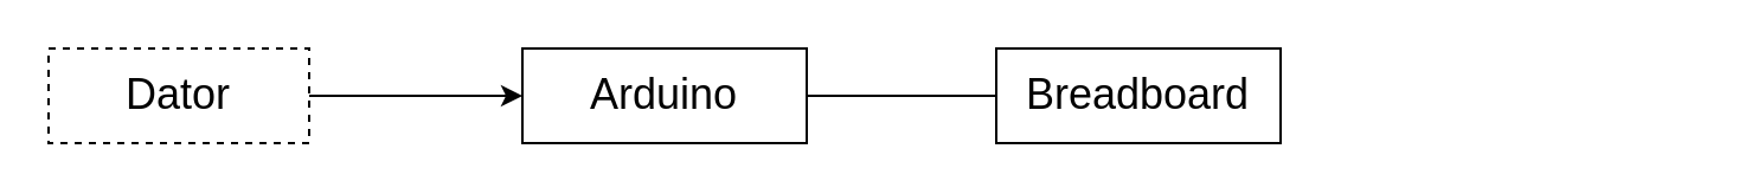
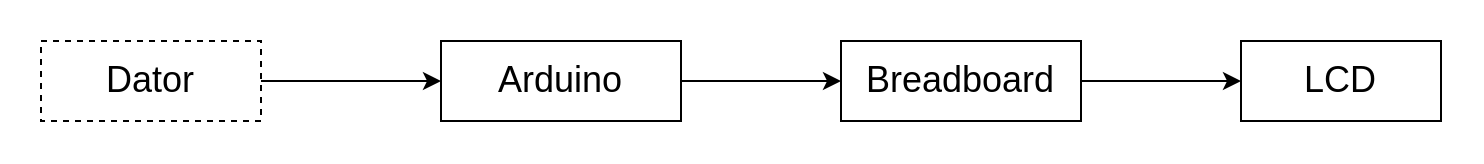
  <mxCell id="0" />
  <mxCell id="1" parent="0" />
  <mxCell id="2" style="edgeStyle=orthogonalEdgeStyle;rounded=0;orthogonalLoop=1;jettySize=auto;html=1;exitX=1;exitY=0.5;exitDx=0;exitDy=0;entryX=0;entryY=0.5;entryDx=0;entryDy=0;fontSize=18;" edge="1" parent="1" source="3" target="5"><mxGeometry relative="1" as="geometry" /></mxCell>
  <mxCell id="3" value="&lt;font style=&quot;font-size: 18px&quot;&gt;Dator&lt;/font&gt;" style="rounded=0;whiteSpace=wrap;html=1;dashed=1;" vertex="1" parent="1"><mxGeometry x="20" y="20" width="110" height="40" as="geometry" /></mxCell>
- <mxCell id="4" style="edgeStyle=orthogonalEdgeStyle;rounded=0;orthogonalLoop=1;jettySize=auto;html=1;exitX=1;exitY=0.5;exitDx=0;exitDy=0;fontSize=18;endArrow=none;" edge="1" parent="1" source="5" target="7"><mxGeometry relative="1" as="geometry" /></mxCell>
+ <mxCell id="4" style="edgeStyle=orthogonalEdgeStyle;rounded=0;orthogonalLoop=1;jettySize=auto;html=1;exitX=1;exitY=0.5;exitDx=0;exitDy=0;fontSize=18;" edge="1" parent="1" source="5" target="7"><mxGeometry relative="1" as="geometry" /></mxCell>
  <mxCell id="5" value="&lt;font style=&quot;font-size: 18px&quot;&gt;Arduino&lt;/font&gt;" style="rounded=0;whiteSpace=wrap;html=1;" vertex="1" parent="1"><mxGeometry x="220" y="20" width="120" height="40" as="geometry" /></mxCell>
+ <mxCell id="6" style="edgeStyle=orthogonalEdgeStyle;rounded=0;orthogonalLoop=1;jettySize=auto;html=1;exitX=1;exitY=0.5;exitDx=0;exitDy=0;fontSize=18;" edge="1" parent="1" source="7" target="8"><mxGeometry relative="1" as="geometry" /></mxCell>
  <mxCell id="7" value="Breadboard" style="rounded=0;whiteSpace=wrap;html=1;fontSize=18;" vertex="1" parent="1"><mxGeometry x="420" y="20" width="120" height="40" as="geometry" /></mxCell>
+ <mxCell id="8" value="LCD" style="rounded=0;whiteSpace=wrap;html=1;fontSize=18;" vertex="1" parent="1"><mxGeometry x="620" y="20" width="100" height="40" as="geometry" /></mxCell>
